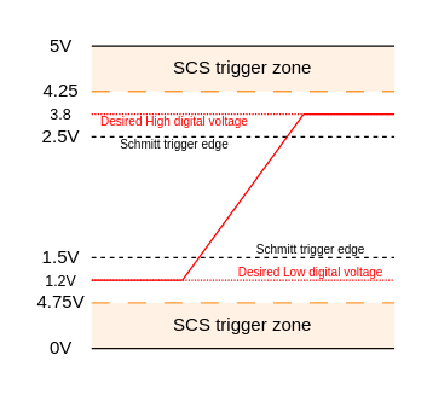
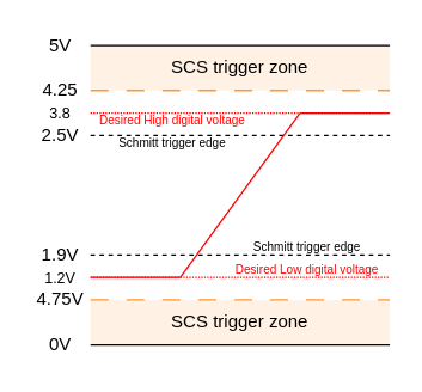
  <mxCell id="0" />
  <mxCell id="1" parent="0" />
  <mxCell id="2" value="" style="endArrow=none;dashed=1;html=1;rounded=0;dashPattern=1 1;strokeColor=#FF0000;" parent="1" edge="1"><mxGeometry width="50" height="50" relative="1" as="geometry"><mxPoint x="60" y="75" as="sourcePoint" /><mxPoint x="260" y="75" as="targetPoint" /></mxGeometry></mxCell>
  <mxCell id="3" value="" style="rounded=0;whiteSpace=wrap;html=1;fillColor=#FF8000;strokeColor=none;opacity=10;" parent="1" vertex="1"><mxGeometry x="60" y="30" width="200" height="30" as="geometry" /></mxCell>
  <mxCell id="4" value="" style="endArrow=none;html=1;rounded=0;" parent="1" edge="1"><mxGeometry width="50" height="50" relative="1" as="geometry"><mxPoint x="60" y="230" as="sourcePoint" /><mxPoint x="260" y="230" as="targetPoint" /></mxGeometry></mxCell>
  <mxCell id="5" value="" style="endArrow=none;html=1;rounded=0;" parent="1" edge="1"><mxGeometry width="50" height="50" relative="1" as="geometry"><mxPoint x="60" y="30" as="sourcePoint" /><mxPoint x="260" y="30" as="targetPoint" /></mxGeometry></mxCell>
  <mxCell id="6" value="0V" style="text;html=1;strokeColor=none;fillColor=none;align=center;verticalAlign=middle;whiteSpace=wrap;rounded=0;" parent="1" vertex="1"><mxGeometry x="20" y="220" width="40" height="20" as="geometry" /></mxCell>
  <mxCell id="7" value="5V" style="text;html=1;strokeColor=none;fillColor=none;align=center;verticalAlign=middle;whiteSpace=wrap;rounded=0;" parent="1" vertex="1"><mxGeometry x="20" y="20" width="40" height="20" as="geometry" /></mxCell>
  <mxCell id="8" value="" style="endArrow=none;dashed=1;html=1;rounded=0;" parent="1" edge="1"><mxGeometry width="50" height="50" relative="1" as="geometry"><mxPoint x="60" y="170" as="sourcePoint" /><mxPoint x="260" y="170" as="targetPoint" /></mxGeometry></mxCell>
  <mxCell id="9" value="" style="endArrow=none;dashed=1;html=1;rounded=0;" parent="1" edge="1"><mxGeometry width="50" height="50" relative="1" as="geometry"><mxPoint x="60" y="90" as="sourcePoint" /><mxPoint x="260" y="90" as="targetPoint" /></mxGeometry></mxCell>
- <mxCell id="10" value="1.5V" style="text;html=1;strokeColor=none;fillColor=none;align=center;verticalAlign=middle;whiteSpace=wrap;rounded=0;" parent="1" vertex="1"><mxGeometry x="20" y="160" width="40" height="20" as="geometry" /></mxCell>
+ <mxCell id="10" value="1.9V" style="text;html=1;strokeColor=none;fillColor=none;align=center;verticalAlign=middle;whiteSpace=wrap;rounded=0;" parent="1" vertex="1"><mxGeometry x="20" y="160" width="40" height="20" as="geometry" /></mxCell>
  <mxCell id="11" value="2.5V" style="text;html=1;strokeColor=none;fillColor=none;align=center;verticalAlign=middle;whiteSpace=wrap;rounded=0;" parent="1" vertex="1"><mxGeometry x="20" y="80" width="40" height="20" as="geometry" /></mxCell>
  <mxCell id="12" value="" style="endArrow=none;dashed=1;html=1;rounded=0;dashPattern=12 12;strokeColor=#FF9933;" parent="1" edge="1"><mxGeometry width="50" height="50" relative="1" as="geometry"><mxPoint x="60" y="200" as="sourcePoint" /><mxPoint x="260" y="200" as="targetPoint" /></mxGeometry></mxCell>
  <mxCell id="13" value="4.75V" style="text;html=1;strokeColor=none;fillColor=none;align=center;verticalAlign=middle;whiteSpace=wrap;rounded=0;" parent="1" vertex="1"><mxGeometry x="20" y="190" width="40" height="20" as="geometry" /></mxCell>
  <mxCell id="14" value="" style="endArrow=none;dashed=1;html=1;rounded=0;dashPattern=12 12;strokeColor=#FF9933;" parent="1" edge="1"><mxGeometry width="50" height="50" relative="1" as="geometry"><mxPoint x="60" y="60" as="sourcePoint" /><mxPoint x="260" y="60" as="targetPoint" /></mxGeometry></mxCell>
  <mxCell id="15" value="4.25" style="text;html=1;strokeColor=none;fillColor=none;align=center;verticalAlign=middle;whiteSpace=wrap;rounded=0;" parent="1" vertex="1"><mxGeometry x="20" y="50" width="40" height="20" as="geometry" /></mxCell>
  <mxCell id="16" value="" style="rounded=0;whiteSpace=wrap;html=1;fillColor=#FF8000;strokeColor=none;opacity=10;" parent="1" vertex="1"><mxGeometry x="60" y="200" width="200" height="30" as="geometry" /></mxCell>
  <mxCell id="17" value="SCS trigger zone" style="text;html=1;strokeColor=none;fillColor=none;align=center;verticalAlign=middle;whiteSpace=wrap;rounded=0;" parent="1" vertex="1"><mxGeometry x="90" y="30" width="140" height="30" as="geometry" /></mxCell>
  <mxCell id="18" value="SCS trigger zone" style="text;html=1;strokeColor=none;fillColor=none;align=center;verticalAlign=middle;whiteSpace=wrap;rounded=0;" parent="1" vertex="1"><mxGeometry x="90" y="200" width="140" height="30" as="geometry" /></mxCell>
  <mxCell id="19" value="Schmitt trigger edge" style="text;html=1;strokeColor=none;fillColor=none;align=center;verticalAlign=middle;whiteSpace=wrap;rounded=0;fontSize=8;" parent="1" vertex="1"><mxGeometry x="60" y="90" width="110" height="10" as="geometry" /></mxCell>
  <mxCell id="20" value="Schmitt trigger edge" style="text;html=1;strokeColor=none;fillColor=none;align=center;verticalAlign=middle;whiteSpace=wrap;rounded=0;fontSize=8;" parent="1" vertex="1"><mxGeometry x="150" y="160" width="110" height="10" as="geometry" /></mxCell>
  <mxCell id="21" value="" style="endArrow=none;html=1;rounded=0;strokeColor=#FF0000;" parent="1" edge="1"><mxGeometry width="50" height="50" relative="1" as="geometry"><mxPoint x="60" y="185" as="sourcePoint" /><mxPoint x="120" y="185" as="targetPoint" /></mxGeometry></mxCell>
  <mxCell id="22" value="" style="endArrow=none;html=1;rounded=0;strokeColor=#FF0000;" parent="1" edge="1"><mxGeometry width="50" height="50" relative="1" as="geometry"><mxPoint x="200" y="75" as="sourcePoint" /><mxPoint x="260" y="75" as="targetPoint" /></mxGeometry></mxCell>
  <mxCell id="23" value="" style="endArrow=none;html=1;rounded=0;strokeColor=#FF0000;" parent="1" edge="1"><mxGeometry width="50" height="50" relative="1" as="geometry"><mxPoint x="120" y="185" as="sourcePoint" /><mxPoint x="200" y="75" as="targetPoint" /></mxGeometry></mxCell>
  <mxCell id="24" value="1.2V" style="text;html=1;strokeColor=none;fillColor=none;align=center;verticalAlign=middle;whiteSpace=wrap;rounded=0;fontSize=10;" parent="1" vertex="1"><mxGeometry x="20" y="180" width="40" height="10" as="geometry" /></mxCell>
  <mxCell id="25" value="3.8" style="text;html=1;strokeColor=none;fillColor=none;align=center;verticalAlign=middle;whiteSpace=wrap;rounded=0;fontSize=10;" parent="1" vertex="1"><mxGeometry x="20" y="70" width="40" height="10" as="geometry" /></mxCell>
  <mxCell id="26" value="" style="endArrow=none;dashed=1;html=1;rounded=0;dashPattern=1 1;strokeColor=#FF0000;" parent="1" edge="1"><mxGeometry width="50" height="50" relative="1" as="geometry"><mxPoint x="60" y="184.83" as="sourcePoint" /><mxPoint x="260" y="184.83" as="targetPoint" /></mxGeometry></mxCell>
  <mxCell id="27" value="Desired Low digital voltage" style="text;html=1;strokeColor=none;fillColor=none;align=center;verticalAlign=middle;whiteSpace=wrap;rounded=0;fontSize=8;fontColor=#FF0000;" parent="1" vertex="1"><mxGeometry x="150" y="175" width="110" height="10" as="geometry" /></mxCell>
  <mxCell id="28" value="Desired High digital voltage" style="text;html=1;strokeColor=none;fillColor=none;align=center;verticalAlign=middle;whiteSpace=wrap;rounded=0;fontSize=8;fontColor=#FF0000;" parent="1" vertex="1"><mxGeometry x="60" y="75" width="110" height="10" as="geometry" /></mxCell>
